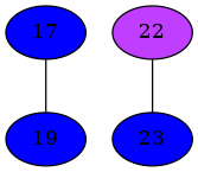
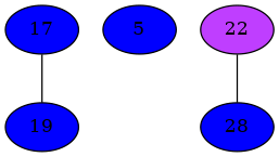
  strict graph {
    node [fillcolor=blue1 style=filled]
    n1 [label=17]
    n2 [label=19]
+   n3 [label=5]
    n4 [fillcolor=darkorchid1 label=22]
-   n5 [label=23]
+   n5 [label=28]
    n1 -- n2
    n4 -- n5
  }
